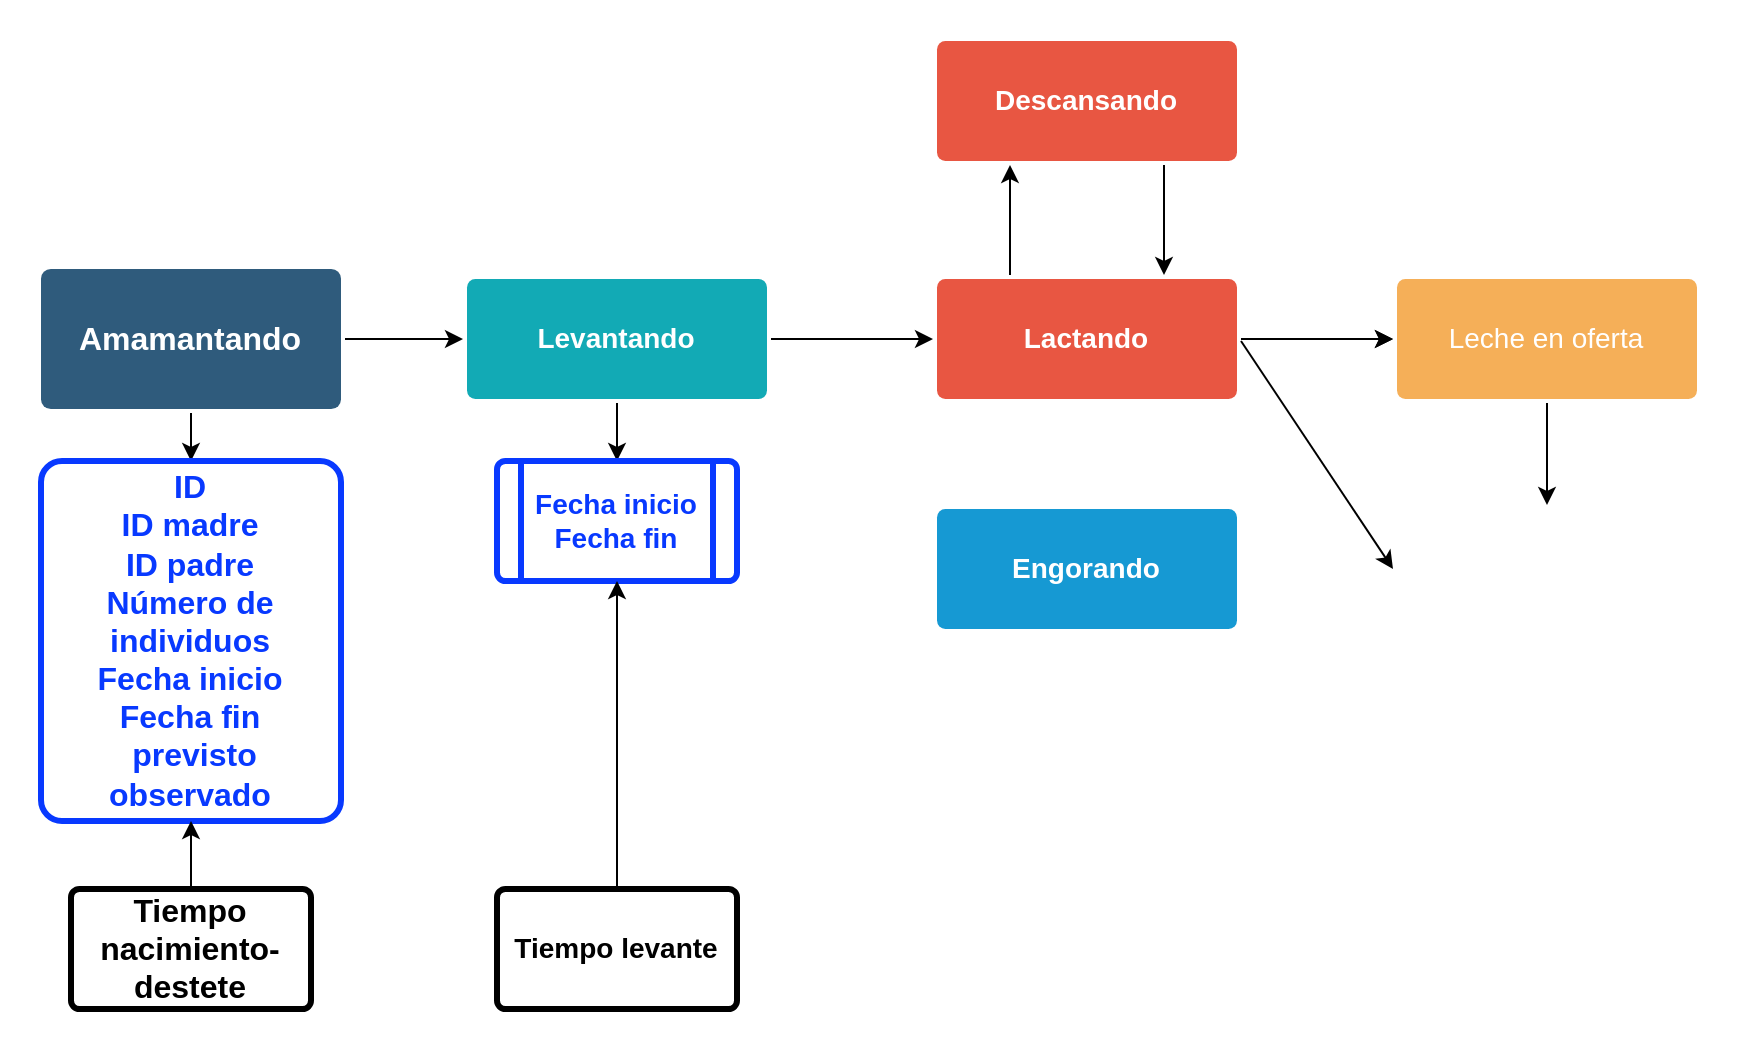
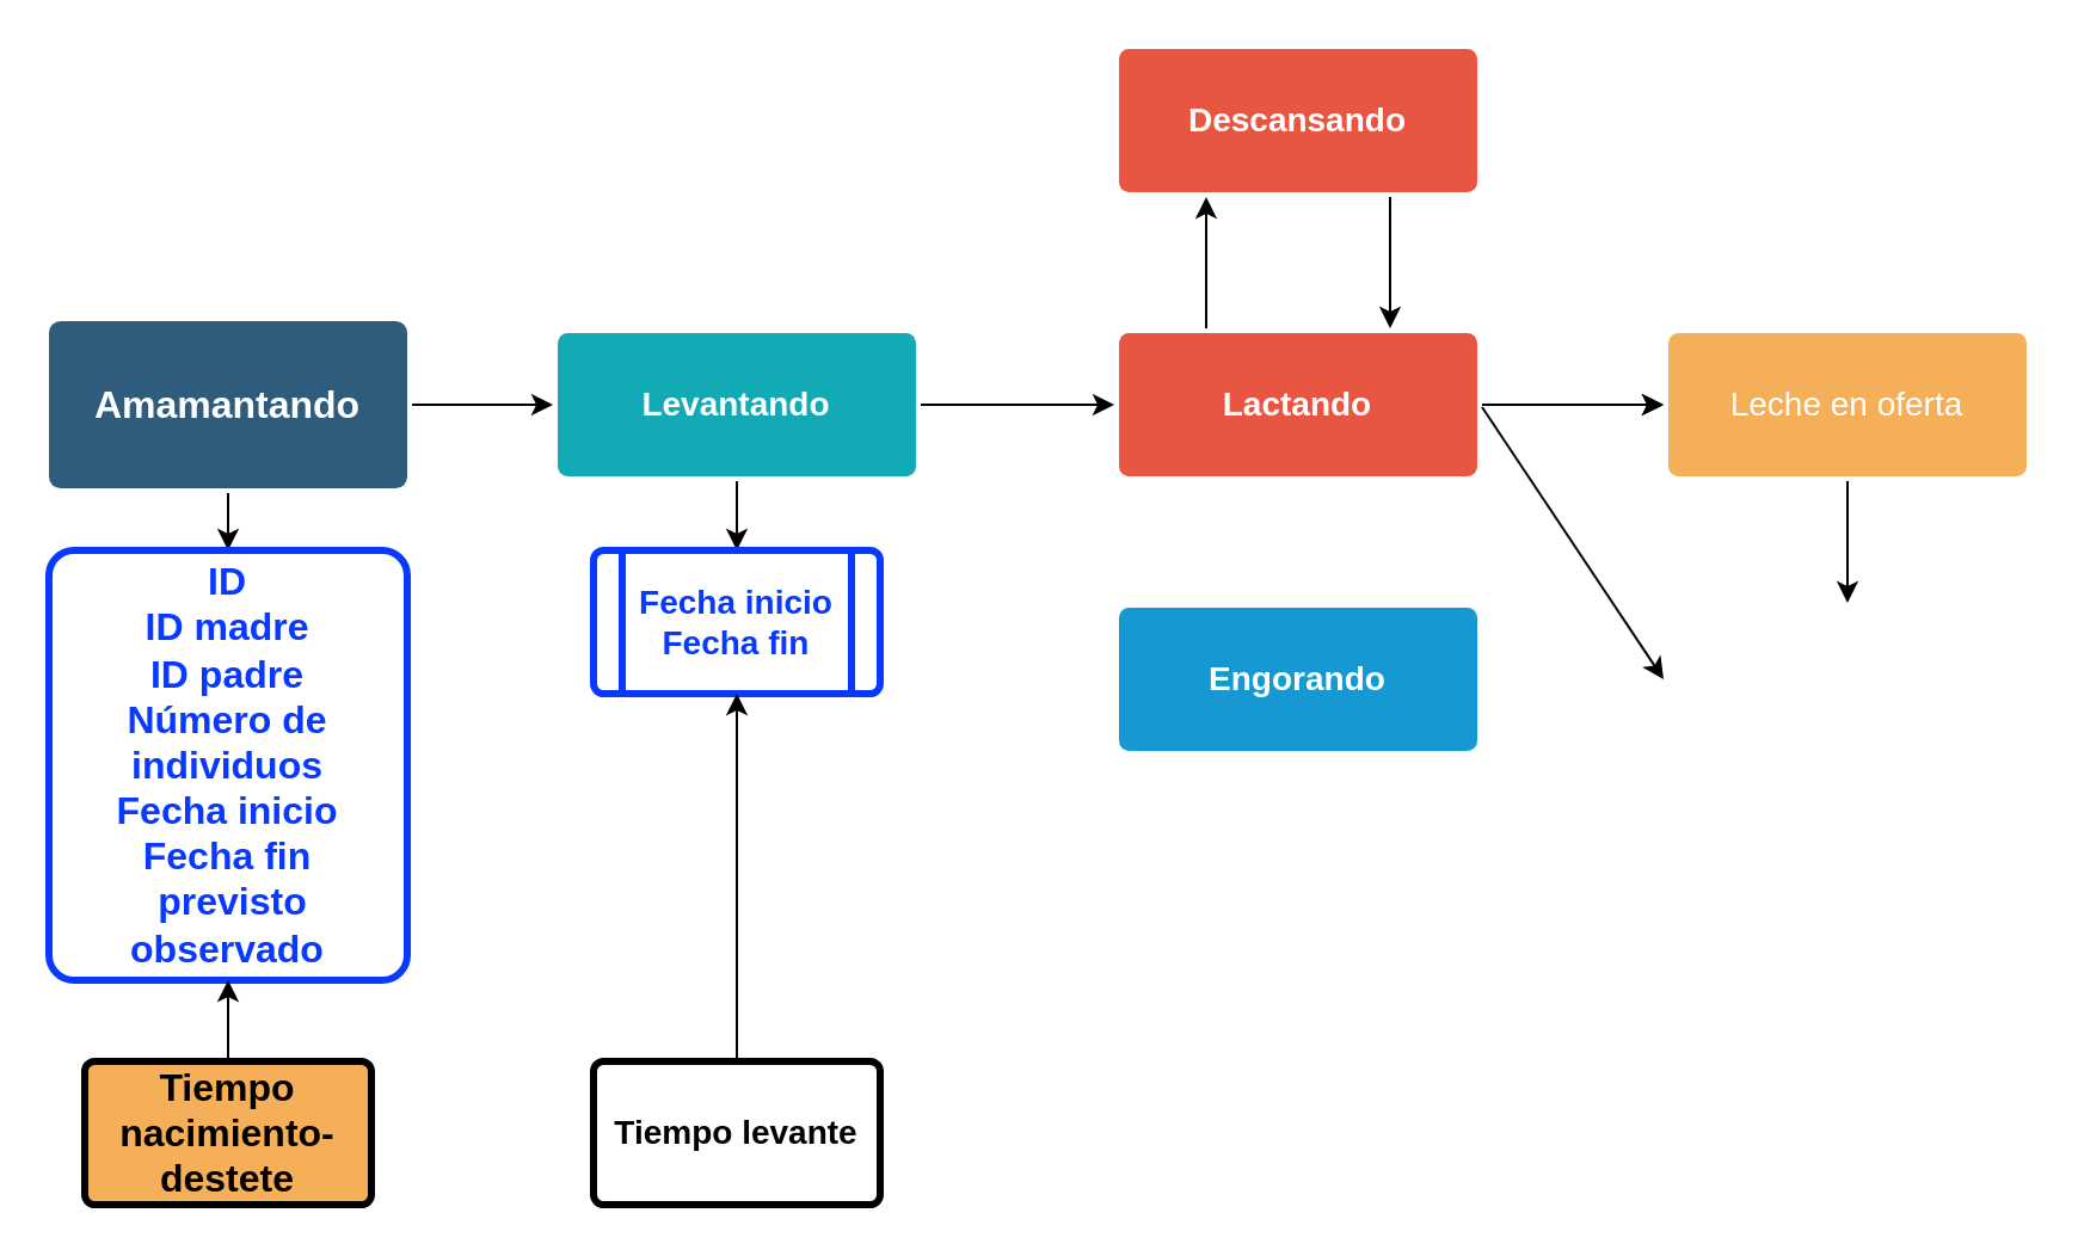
  <mxCell id="0" />
  <mxCell id="1" parent="0" />
  <mxCell id="2" style="edgeStyle=orthogonalEdgeStyle;rounded=0;orthogonalLoop=1;jettySize=auto;html=1;exitX=1;exitY=0.5;exitDx=0;exitDy=0;entryX=0;entryY=0.5;entryDx=0;entryDy=0;fontColor=#FFFFFF;" parent="1" source="4" target="14" edge="1"><mxGeometry relative="1" as="geometry" /></mxCell>
  <mxCell id="3" value="" style="edgeStyle=orthogonalEdgeStyle;rounded=0;orthogonalLoop=1;jettySize=auto;html=1;" edge="1" parent="1" source="4" target="19"><mxGeometry relative="1" as="geometry" /></mxCell>
  <mxCell id="4" value="Amamantando" style="rounded=1;whiteSpace=wrap;html=1;shadow=0;labelBackgroundColor=none;strokeColor=none;strokeWidth=3;fillColor=#2F5B7C;fontFamily=Helvetica;fontSize=16;fontColor=#FFFFFF;align=center;fontStyle=1;spacing=5;arcSize=7;perimeterSpacing=2;" parent="1" vertex="1"><mxGeometry x="20" y="134" width="150" height="70" as="geometry" /></mxCell>
  <mxCell id="5" value="" style="edgeStyle=orthogonalEdgeStyle;rounded=0;orthogonalLoop=1;jettySize=auto;html=1;fontColor=#FFFFFF;" parent="1" source="7" edge="1"><mxGeometry relative="1" as="geometry"><mxPoint x="696" y="169" as="targetPoint" /></mxGeometry></mxCell>
  <mxCell id="6" value="" style="edgeStyle=orthogonalEdgeStyle;rounded=0;orthogonalLoop=1;jettySize=auto;html=1;fontColor=#FFFFFF;" parent="1" source="7" target="9" edge="1"><mxGeometry relative="1" as="geometry" /></mxCell>
  <mxCell id="7" value="Lactando" style="rounded=1;whiteSpace=wrap;html=1;shadow=0;labelBackgroundColor=none;strokeColor=none;strokeWidth=3;fillColor=#e85642;fontFamily=Helvetica;fontSize=14;fontColor=#FFFFFF;align=center;spacing=5;fontStyle=1;arcSize=7;perimeterSpacing=2;" parent="1" vertex="1"><mxGeometry x="468" y="139" width="150" height="60" as="geometry" /></mxCell>
  <mxCell id="8" value="" style="edgeStyle=orthogonalEdgeStyle;rounded=0;orthogonalLoop=1;jettySize=auto;html=1;fontColor=#FFFFFF;" parent="1" source="9" target="11" edge="1"><mxGeometry relative="1" as="geometry" /></mxCell>
  <mxCell id="9" value="Leche en oferta" style="rounded=1;whiteSpace=wrap;html=1;shadow=0;labelBackgroundColor=none;strokeColor=none;strokeWidth=3;fillColor=#F5AF58;fontFamily=Helvetica;fontSize=14;align=center;spacing=5;fontStyle=0;arcSize=7;perimeterSpacing=2;fontColor=#FFFFFF;" parent="1" vertex="1"><mxGeometry x="698" y="139" width="150" height="60" as="geometry" /></mxCell>
  <mxCell id="10" value="Engorando" style="rounded=1;whiteSpace=wrap;html=1;shadow=0;labelBackgroundColor=none;strokeColor=none;strokeWidth=3;fillColor=#1699d3;fontFamily=Helvetica;fontSize=14;fontColor=#FFFFFF;align=center;spacing=5;fontStyle=1;arcSize=7;perimeterSpacing=2;" parent="1" vertex="1"><mxGeometry x="468" y="254" width="150" height="60" as="geometry" /></mxCell>
  <mxCell id="11" value="Carne en oferta" style="rounded=1;whiteSpace=wrap;html=1;shadow=0;labelBackgroundColor=none;strokeColor=none;strokeWidth=3;fillColor=#ffffff;fontFamily=Helvetica;fontSize=14;fontColor=#FFFFFF;align=center;spacing=5;arcSize=7;perimeterSpacing=2;" parent="1" vertex="1"><mxGeometry x="698" y="254" width="150" height="60" as="geometry" /></mxCell>
  <mxCell id="12" value="" style="edgeStyle=orthogonalEdgeStyle;rounded=0;orthogonalLoop=1;jettySize=auto;html=1;fontColor=#FFFFFF;" parent="1" source="14" target="7" edge="1"><mxGeometry relative="1" as="geometry" /></mxCell>
  <mxCell id="13" value="" style="edgeStyle=orthogonalEdgeStyle;rounded=0;orthogonalLoop=1;jettySize=auto;html=1;" edge="1" parent="1" source="14" target="20"><mxGeometry relative="1" as="geometry" /></mxCell>
  <mxCell id="14" value="Levantando" style="rounded=1;whiteSpace=wrap;html=1;shadow=0;labelBackgroundColor=none;strokeColor=none;strokeWidth=3;fillColor=#12aab5;fontFamily=Helvetica;fontSize=14;fontColor=#FFFFFF;align=center;spacing=5;fontStyle=1;arcSize=7;perimeterSpacing=2;" parent="1" vertex="1"><mxGeometry x="233" y="139" width="150" height="60" as="geometry" /></mxCell>
  <mxCell id="15" value="" style="endArrow=classic;html=1;rounded=0;fontColor=#FFFFFF;entryX=0;entryY=0.5;entryDx=0;entryDy=0;" parent="1" target="11" edge="1"><mxGeometry width="50" height="50" relative="1" as="geometry"><mxPoint x="620" y="170" as="sourcePoint" /><mxPoint x="590" y="270" as="targetPoint" /></mxGeometry></mxCell>
  <mxCell id="16" value="Descansando" style="rounded=1;whiteSpace=wrap;html=1;shadow=0;labelBackgroundColor=none;strokeColor=none;strokeWidth=3;fillColor=#e85642;fontFamily=Helvetica;fontSize=14;fontColor=#FFFFFF;align=center;spacing=5;fontStyle=1;arcSize=7;perimeterSpacing=2;" parent="1" vertex="1"><mxGeometry x="468" y="20" width="150" height="60" as="geometry" /></mxCell>
  <mxCell id="17" value="" style="endArrow=classic;html=1;rounded=0;entryX=0.25;entryY=1;entryDx=0;entryDy=0;exitX=0.25;exitY=0;exitDx=0;exitDy=0;" parent="1" source="7" target="16" edge="1"><mxGeometry width="50" height="50" relative="1" as="geometry"><mxPoint x="450" y="140" as="sourcePoint" /><mxPoint x="500" y="90" as="targetPoint" /></mxGeometry></mxCell>
  <mxCell id="18" value="" style="endArrow=classic;html=1;rounded=0;entryX=0.75;entryY=0;entryDx=0;entryDy=0;exitX=0.75;exitY=1;exitDx=0;exitDy=0;" parent="1" source="16" target="7" edge="1"><mxGeometry width="50" height="50" relative="1" as="geometry"><mxPoint x="514.5" y="147" as="sourcePoint" /><mxPoint x="514.5" y="92" as="targetPoint" /></mxGeometry></mxCell>
  <mxCell id="19" value="&lt;div&gt;ID&lt;/div&gt;&lt;div&gt;ID madre&lt;/div&gt;&lt;div&gt;ID padre&lt;/div&gt;&lt;div&gt;Número de individuos&lt;br&gt;&lt;/div&gt;&lt;div&gt;Fecha inicio&lt;/div&gt;&lt;div&gt;Fecha fin&lt;br&gt;&lt;/div&gt;&lt;div&gt;&amp;nbsp;previsto&lt;/div&gt;&lt;div&gt;observado&lt;br&gt;&lt;/div&gt;" style="rounded=1;whiteSpace=wrap;html=1;fontSize=16;fillColor=#FFFFFF;strokeColor=#0839FF;fontColor=#0839FF;shadow=0;labelBackgroundColor=none;strokeWidth=3;fontStyle=1;spacing=5;arcSize=7;" vertex="1" parent="1"><mxGeometry x="20" y="230" width="150" height="180" as="geometry" /></mxCell>
  <mxCell id="20" value="&lt;div&gt;Fecha inicio&lt;/div&gt;&lt;div&gt;Fecha fin&lt;br&gt;&lt;/div&gt;" style="shape=process;whiteSpace=wrap;html=1;backgroundOutline=1;fontSize=14;fillColor=#FFFFFF;strokeColor=#0839FF;fontColor=#0839FF;rounded=1;shadow=0;labelBackgroundColor=none;strokeWidth=3;spacing=5;fontStyle=1;arcSize=7;" vertex="1" parent="1"><mxGeometry x="248" y="230" width="120" height="60" as="geometry" /></mxCell>
  <mxCell id="21" value="" style="edgeStyle=orthogonalEdgeStyle;rounded=0;orthogonalLoop=1;jettySize=auto;html=1;" edge="1" parent="1" source="22" target="19"><mxGeometry relative="1" as="geometry" /></mxCell>
- <mxCell id="22" value="Tiempo nacimiento-destete" style="rounded=1;whiteSpace=wrap;html=1;fontSize=16;fillColor=#FFFFFF;strokeColor=default;fontColor=#000000;shadow=0;labelBackgroundColor=none;strokeWidth=3;fontStyle=1;spacing=5;arcSize=7;" vertex="1" parent="1"><mxGeometry x="35" y="444" width="120" height="60" as="geometry" /></mxCell>
+ <mxCell id="22" value="Tiempo nacimiento-destete" style="rounded=1;whiteSpace=wrap;html=1;fontSize=16;fillColor=#f5af58;strokeColor=default;fontColor=#000000;shadow=0;labelBackgroundColor=none;strokeWidth=3;fontStyle=1;spacing=5;arcSize=7;" vertex="1" parent="1"><mxGeometry x="35" y="444" width="120" height="60" as="geometry" /></mxCell>
  <mxCell id="23" value="" style="edgeStyle=orthogonalEdgeStyle;rounded=0;orthogonalLoop=1;jettySize=auto;html=1;fontColor=#000000;" edge="1" parent="1" source="24" target="20"><mxGeometry relative="1" as="geometry" /></mxCell>
  <mxCell id="24" value="Tiempo levante" style="rounded=1;whiteSpace=wrap;html=1;fontSize=14;fillColor=#FFFFFF;strokeColor=default;fontColor=#000000;shadow=0;labelBackgroundColor=none;strokeWidth=3;spacing=5;fontStyle=1;arcSize=7;" vertex="1" parent="1"><mxGeometry x="248" y="444" width="120" height="60" as="geometry" /></mxCell>
